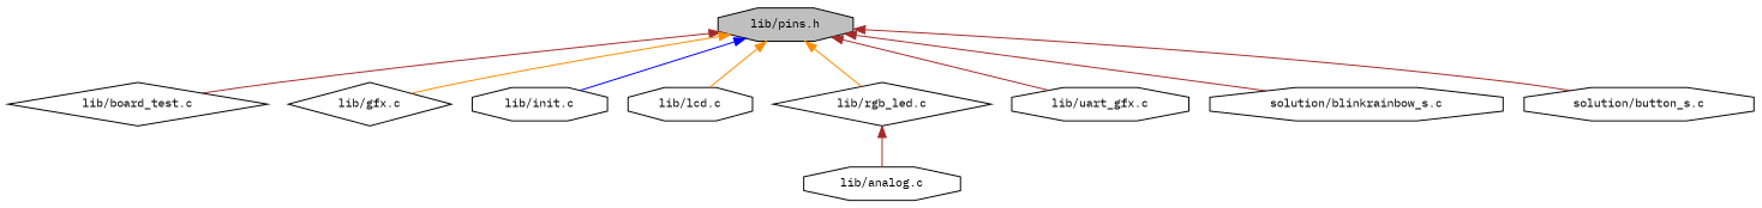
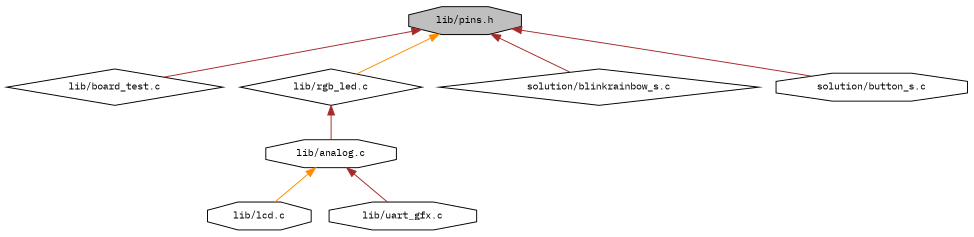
  digraph {
    fontname="IBM Plex Mono"
    node [color=black fillcolor=white fontname="IBM Plex Mono" fontsize=10 shape=octagon style=filled]
    edge [color=brown dir=back fontname="IBM Plex Mono" fontsize=10 labelfontname=Helvetica labelfontsize=10 style=solid]
    n1 [fillcolor=grey75 fontcolor=black height=0.2 label="lib/pins.h" width=0.4]
    n2 [height=0.2 label="lib/board_test.c" shape=diamond width=0.4]
-   n3 [height=0.2 label="lib/gfx.c" shape=diamond width=0.4]
-   n4 [height=0.2 label="lib/init.c" width=0.4]
    n5 [height=0.2 label="lib/lcd.c" width=0.4]
    n6 [height=0.2 label="lib/rgb_led.c" shape=diamond width=0.4]
    n7 [height=0.2 label="lib/uart_gfx.c" width=0.4]
-   n8 [height=0.2 label="solution/blinkrainbow_s.c" width=0.4]
+   n8 [height=0.2 label="solution/blinkrainbow_s.c" shape=diamond width=0.4]
    n9 [height=0.2 label="solution/button_s.c" width=0.4]
    n10 [height=0.2 label="lib/analog.c" width=0.4]
    n1 -> n2
-   n1 -> n3 [color=darkorange]
-   n1 -> n4 [color=blue]
-   n1 -> n5 [color=darkorange]
+   n10 -> n5 [color=darkorange]
    n1 -> n6 [color=darkorange]
-   n1 -> n7
+   n10 -> n7
    n1 -> n8
    n1 -> n9
    n6 -> n10
  }
